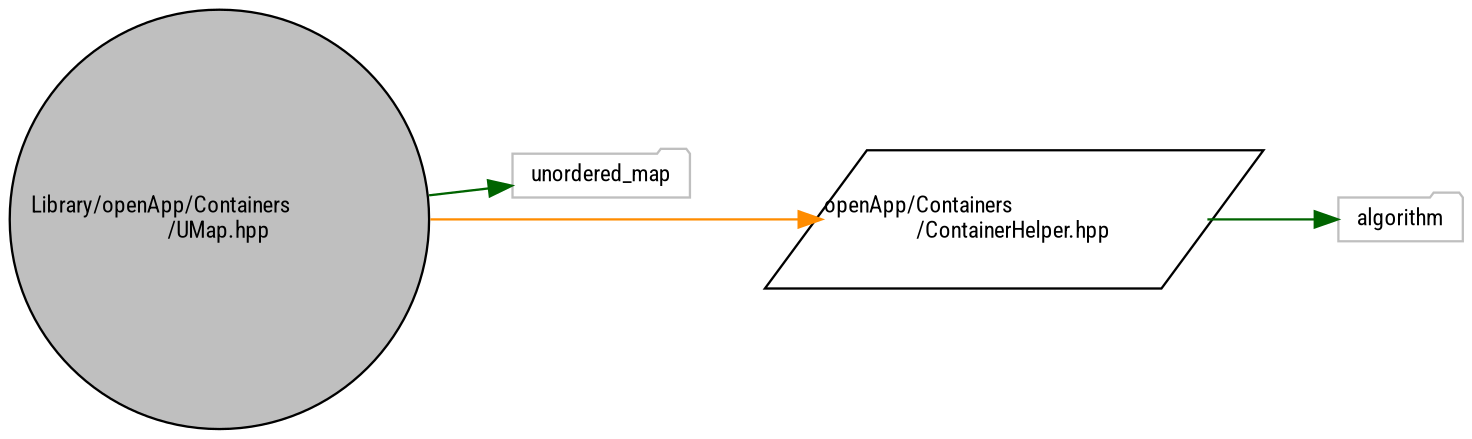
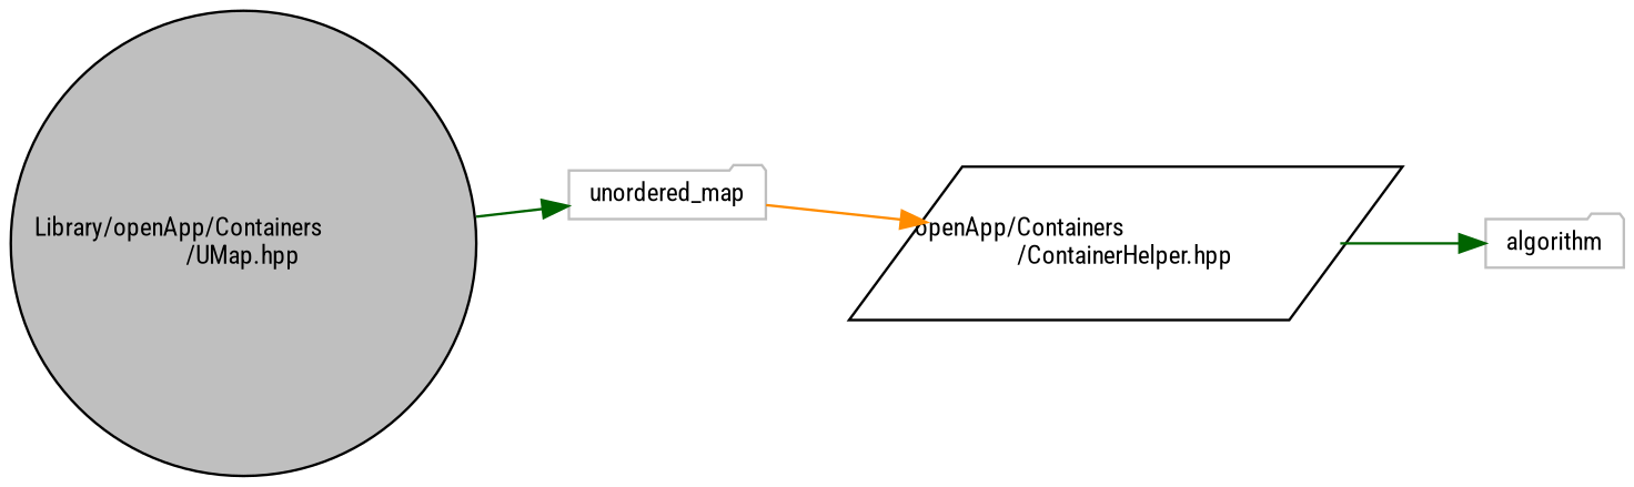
  digraph {
    fontname="Roboto Condensed"
    rankdir=LR
    node [color=black fillcolor=white fontname="Roboto Condensed" fontsize=10 shape=folder style=filled]
    edge [color=darkgreen fontname="Roboto Condensed" fontsize=10 labelfontname=Helvetica labelfontsize=10 style=solid]
    n1 [fillcolor=grey75 fontcolor=black height=0.2 label="Library/openApp/Containers\l/UMap.hpp" shape=circle width=0.4]
    n2 [color=grey75 height=0.2 label=unordered_map width=0.4]
    n3 [height=0.2 label="openApp/Containers\l/ContainerHelper.hpp" shape=parallelogram width=0.4]
    n4 [color=grey75 height=0.2 label=algorithm width=0.4]
    n1 -> n2
-   n1 -> n3 [color=darkorange]
+   n2 -> n3 [color=darkorange]
    n3 -> n4
  }
